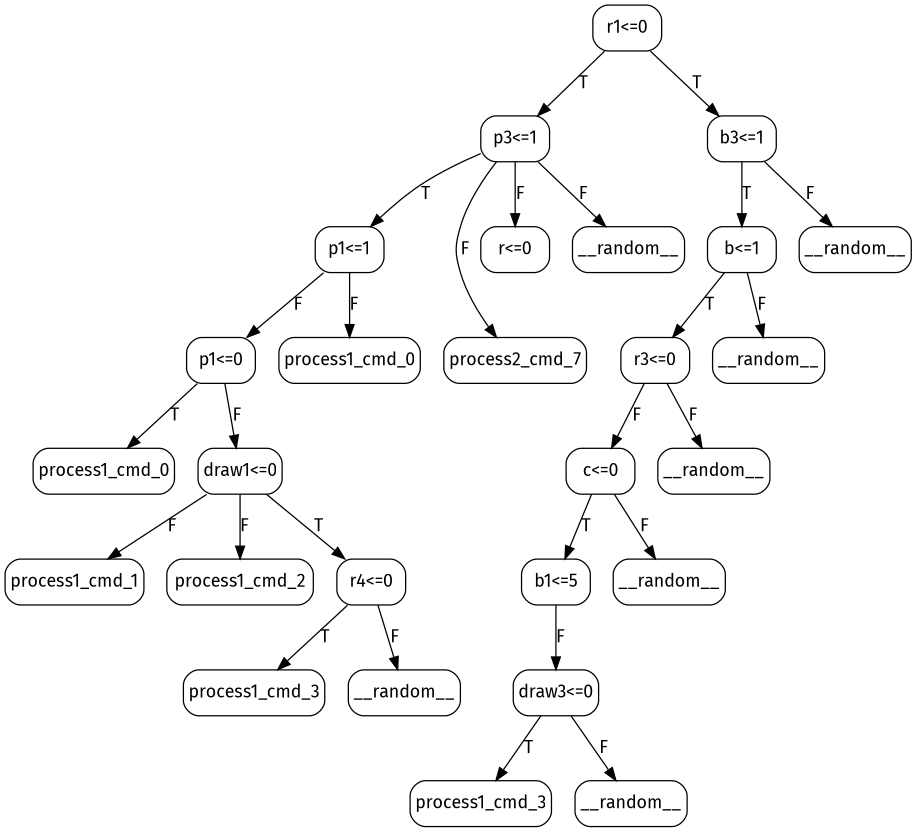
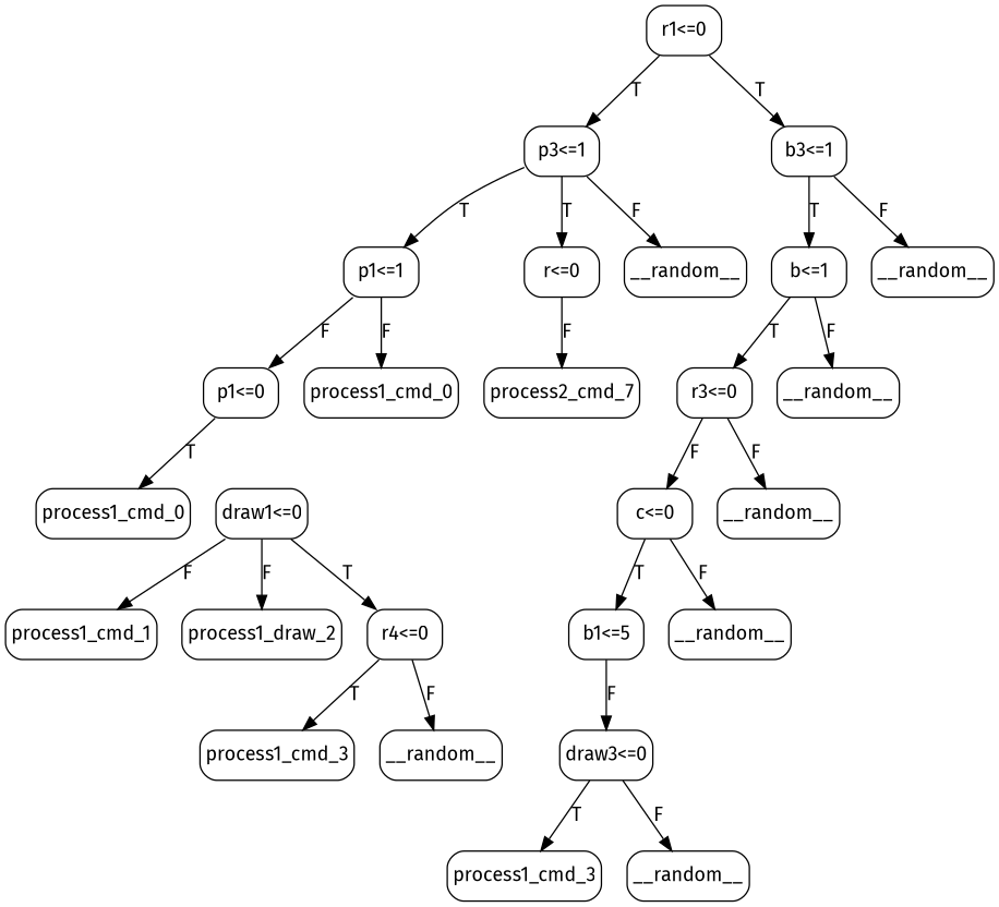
  digraph {
    fontname="Fira Sans"
    node [fontname="Fira Sans" margin="0.05,0.05" shape=box style=rounded]
    edge [fontname="Fira Sans"]
    n1 [label=process1_cmd_0]
    n2 [label=process1_cmd_1]
-   n3 [label=process1_cmd_2]
+   n3 [label=process1_draw_2]
    n4 [label="draw1<=0"]
    n5 [label="r4<=0"]
    n6 [label="p1<=0"]
    n7 [label=process1_cmd_0]
    n8 [label="p1<=1"]
    n9 [label=process2_cmd_7]
    n10 [label="r<=0"]
    n11 [label=__random__]
    n12 [label="p3<=1"]
    n13 [label=process1_cmd_3]
    n14 [label=__random__]
    n15 [label=process1_cmd_3]
    n16 [label=__random__]
    n17 [label="draw3<=0"]
    n18 [label="b1<=5"]
    n19 [label=__random__]
    n20 [label="c<=0"]
    n21 [label=__random__]
    n22 [label="r3<=0"]
    n23 [label=__random__]
    n24 [label="b<=1"]
    n25 [label=__random__]
    n26 [label="b3<=1"]
    n27 [label="r1<=0"]
    n4 -> n2 [label=F]
    n4 -> n3 [label=F]
    n4 -> n5 [label=T]
    n5 -> n13 [label=T]
    n5 -> n14 [label=F]
    n6 -> n1 [label=T]
-   n6 -> n4 [label=F]
    n8 -> n6 [label=F]
    n8 -> n7 [label=F]
-   n12 -> n9 [label=F]
+   n10 -> n9 [label=F]
    n12 -> n8 [label=T]
-   n12 -> n10 [label=F]
+   n12 -> n10 [label=T]
    n12 -> n11 [label=F]
    n17 -> n15 [label=T]
    n17 -> n16 [label=F]
    n18 -> n17 [label=F]
    n20 -> n18 [label=T]
    n20 -> n19 [label=F]
    n22 -> n20 [label=F]
    n22 -> n21 [label=F]
    n24 -> n22 [label=T]
    n24 -> n23 [label=F]
    n26 -> n24 [label=T]
    n26 -> n25 [label=F]
    n27 -> n12 [label=T]
    n27 -> n26 [label=T]
  }
